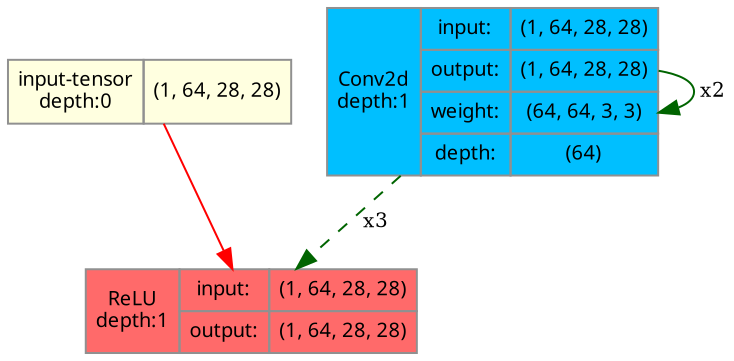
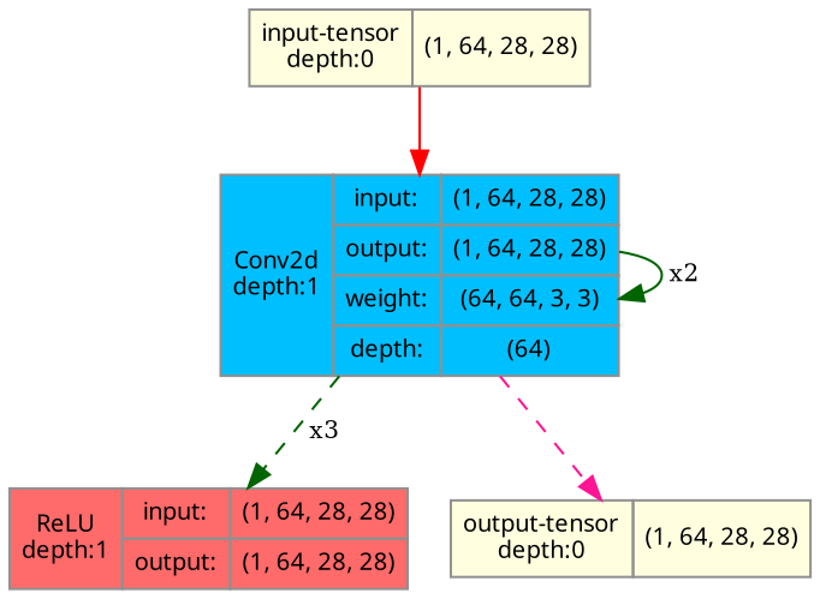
  strict digraph {
    ordering=in
    rankdir=TB
    node [align=left color="#909090" fillcolor=lightyellow fontname="Linux libertine" fontsize=10 margin=0 ranksep=0.1 shape=plaintext style=filled]
    edge [color=darkgreen fontsize=10 style=solid]
    n1 [height=0.2 label=<                     <TABLE BORDER="0" CELLBORDER="1"                     CELLSPACING="0" CELLPADDING="4">                         <TR><TD BGCOLOR="lightyellow">input-tensor<BR/>depth:0</TD><TD>(1, 64, 28, 28)</TD></TR>                     </TABLE>>]
    n2 [fillcolor=deepskyblue1 height=0.2 label=<                     <TABLE BORDER="0" CELLBORDER="1"                     CELLSPACING="0" CELLPADDING="4">                     <TR>                         <TD ROWSPAN="237"                         BGCOLOR="deepskyblue1">Conv2d<BR/>depth:1</TD>                         <TD>input:</TD>                         <TD>(1, 64, 28, 28)</TD>                     </TR>                     <TR>                         <TD>output:</TD>                         <TD>(1, 64, 28, 28)</TD>                     </TR>                                     <TR>                     <TD>weight:</TD>                     <TD>(64, 64, 3, 3)</TD>                 </TR>                 <TR>                     <TD>depth:</TD>                     <TD>(64)</TD>                 </TR>                     </TABLE>>]
    n3 [fillcolor=indianred1 height=0.2 label=<                     <TABLE BORDER="0" CELLBORDER="1"                     CELLSPACING="0" CELLPADDING="4">                     <TR>                         <TD ROWSPAN="2"                         BGCOLOR="indianred1">ReLU<BR/>depth:1</TD>                         <TD>input:</TD>                         <TD>(1, 64, 28, 28)</TD>                     </TR>                     <TR>                         <TD>output:</TD>                         <TD>(1, 64, 28, 28)</TD>                     </TR>                                          </TABLE>>]
-   n1 -> n3 [color=red]
+   n4 [height=0.2 label=<                     <TABLE BORDER="0" CELLBORDER="1"                     CELLSPACING="0" CELLPADDING="4">                         <TR><TD BGCOLOR="lightyellow">output-tensor<BR/>depth:0</TD><TD>(1, 64, 28, 28)</TD></TR>                     </TABLE>>]
+   n1 -> n2 [color=red]
    n2 -> n2 [label=" x2"]
    n2 -> n3 [label=" x3" style=dashed]
+   n2 -> n4 [color=deeppink style=dashed]
  }
